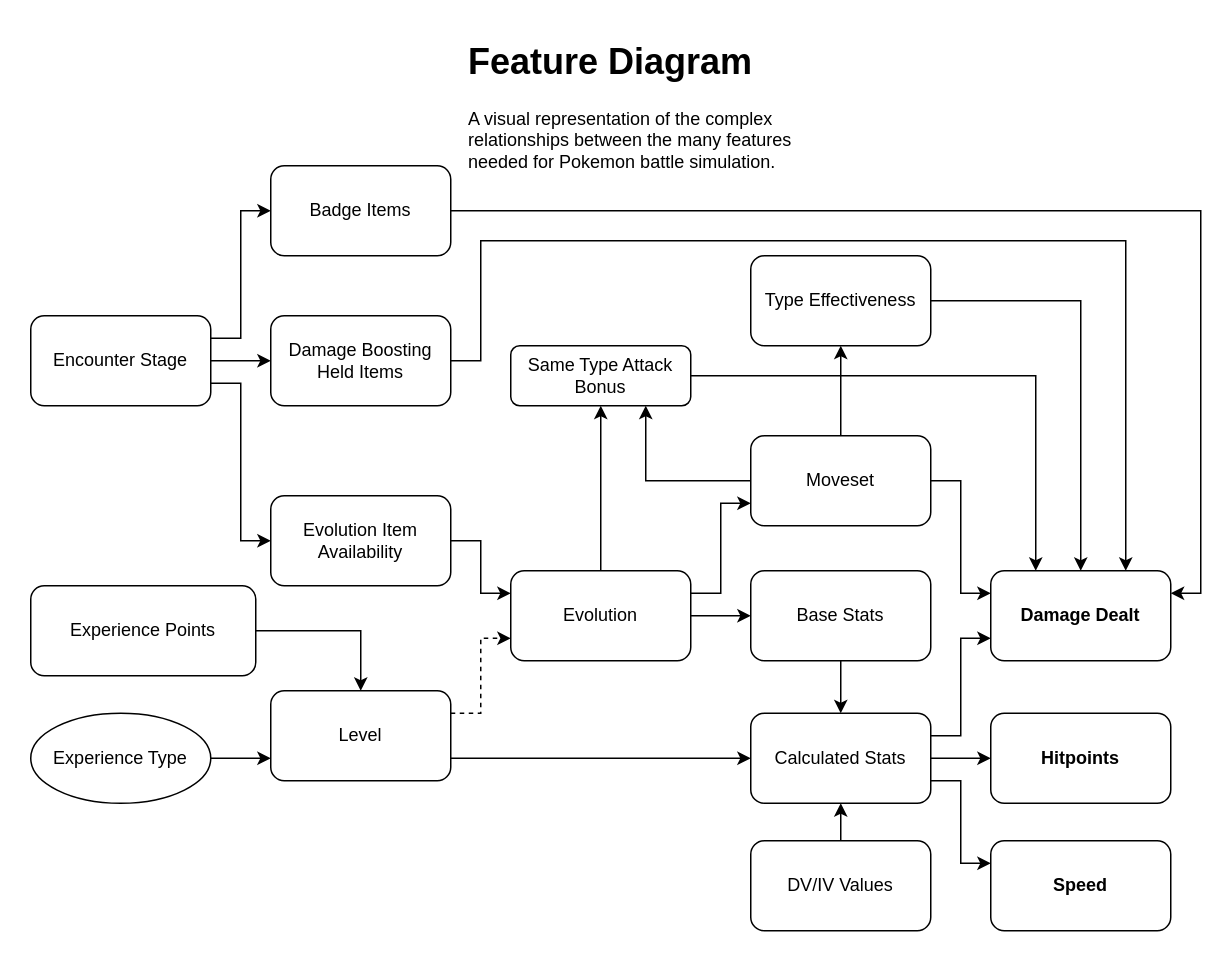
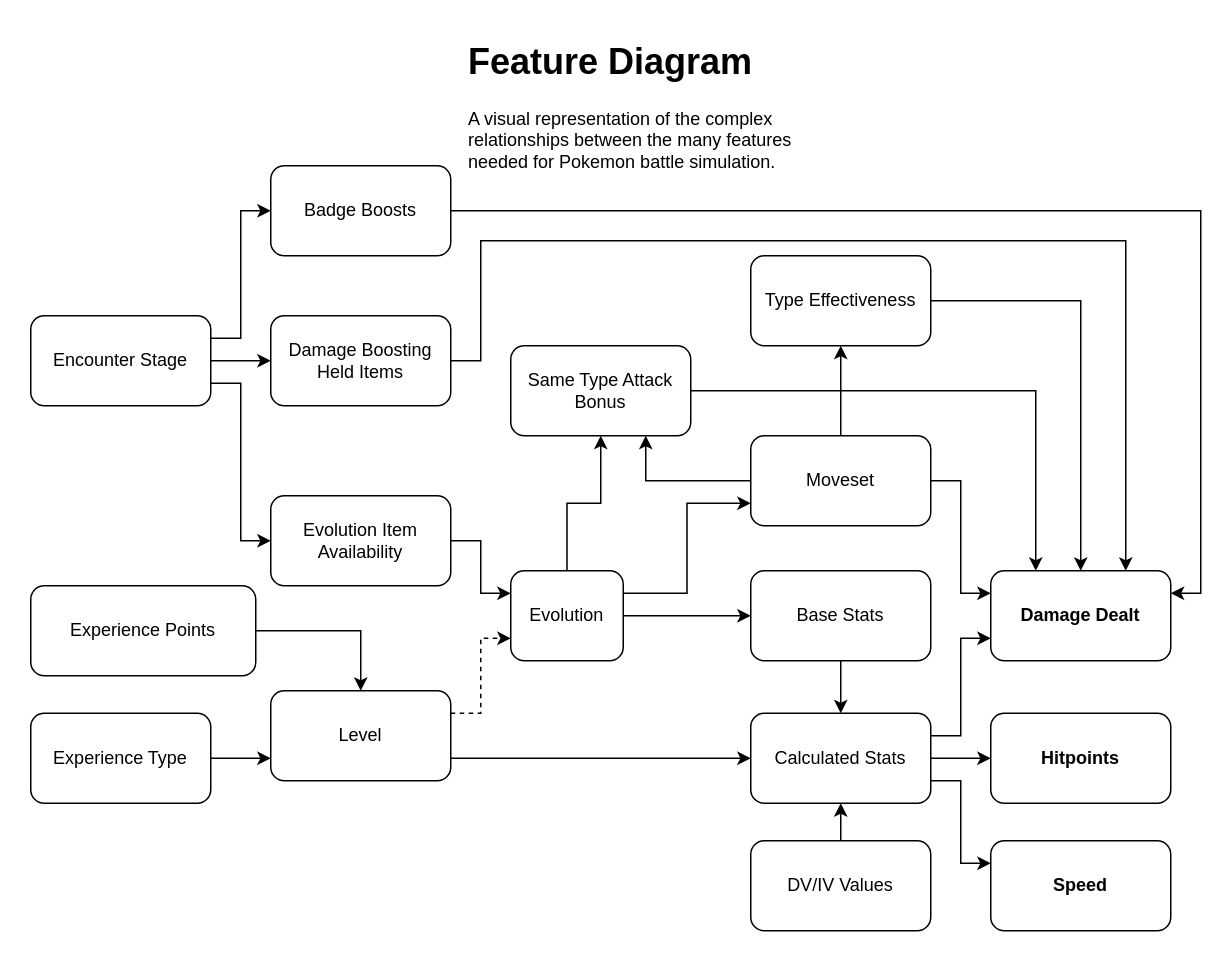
  <mxCell id="0" />
  <mxCell id="1" parent="0" />
  <mxCell id="2" value="&lt;b&gt;Hitpoints&lt;/b&gt;" style="rounded=1;whiteSpace=wrap;html=1;" vertex="1" parent="1"><mxGeometry x="660" y="475" width="120" height="60" as="geometry" /></mxCell>
  <mxCell id="3" value="&lt;b&gt;Speed&lt;/b&gt;" style="rounded=1;whiteSpace=wrap;html=1;" vertex="1" parent="1"><mxGeometry x="660" y="560" width="120" height="60" as="geometry" /></mxCell>
  <mxCell id="4" style="edgeStyle=orthogonalEdgeStyle;rounded=0;orthogonalLoop=1;jettySize=auto;html=1;exitX=1;exitY=0.5;exitDx=0;exitDy=0;entryX=0;entryY=0.5;entryDx=0;entryDy=0;" edge="1" parent="1" source="7" target="2"><mxGeometry relative="1" as="geometry" /></mxCell>
  <mxCell id="5" style="edgeStyle=orthogonalEdgeStyle;rounded=0;orthogonalLoop=1;jettySize=auto;html=1;exitX=1;exitY=0.75;exitDx=0;exitDy=0;entryX=0;entryY=0.25;entryDx=0;entryDy=0;" edge="1" parent="1" source="7" target="3"><mxGeometry relative="1" as="geometry" /></mxCell>
  <mxCell id="6" style="edgeStyle=orthogonalEdgeStyle;rounded=0;orthogonalLoop=1;jettySize=auto;html=1;exitX=1;exitY=0.25;exitDx=0;exitDy=0;entryX=0;entryY=0.75;entryDx=0;entryDy=0;" edge="1" parent="1" source="7" target="25"><mxGeometry relative="1" as="geometry" /></mxCell>
  <mxCell id="7" value="Calculated Stats" style="rounded=1;whiteSpace=wrap;html=1;" vertex="1" parent="1"><mxGeometry x="500" y="475" width="120" height="60" as="geometry" /></mxCell>
  <mxCell id="8" style="edgeStyle=orthogonalEdgeStyle;rounded=0;orthogonalLoop=1;jettySize=auto;html=1;exitX=0.5;exitY=0;exitDx=0;exitDy=0;entryX=0.5;entryY=1;entryDx=0;entryDy=0;" edge="1" parent="1" source="11" target="33"><mxGeometry relative="1" as="geometry" /></mxCell>
  <mxCell id="9" style="edgeStyle=orthogonalEdgeStyle;rounded=0;orthogonalLoop=1;jettySize=auto;html=1;exitX=1;exitY=0.25;exitDx=0;exitDy=0;entryX=0;entryY=0.75;entryDx=0;entryDy=0;" edge="1" parent="1" source="11" target="29"><mxGeometry relative="1" as="geometry" /></mxCell>
  <mxCell id="10" style="edgeStyle=orthogonalEdgeStyle;rounded=0;orthogonalLoop=1;jettySize=auto;html=1;exitX=1;exitY=0.5;exitDx=0;exitDy=0;entryX=0;entryY=0.5;entryDx=0;entryDy=0;" edge="1" parent="1" source="11" target="39"><mxGeometry relative="1" as="geometry" /></mxCell>
- <mxCell id="11" value="Evolution" style="rounded=1;whiteSpace=wrap;html=1;" vertex="1" parent="1"><mxGeometry x="340" y="380" width="120" height="60" as="geometry" /></mxCell>
+ <mxCell id="11" value="Evolution" style="rounded=1;whiteSpace=wrap;html=1;" vertex="1" parent="1"><mxGeometry x="340" y="380" width="75" height="60" as="geometry" /></mxCell>
  <mxCell id="12" style="edgeStyle=orthogonalEdgeStyle;rounded=0;orthogonalLoop=1;jettySize=auto;html=1;exitX=1;exitY=0.5;exitDx=0;exitDy=0;entryX=0;entryY=0.25;entryDx=0;entryDy=0;" edge="1" parent="1" source="13" target="11"><mxGeometry relative="1" as="geometry" /></mxCell>
  <mxCell id="13" value="Evolution Item Availability" style="rounded=1;whiteSpace=wrap;html=1;" vertex="1" parent="1"><mxGeometry x="180" y="330" width="120" height="60" as="geometry" /></mxCell>
  <mxCell id="14" style="edgeStyle=orthogonalEdgeStyle;rounded=0;orthogonalLoop=1;jettySize=auto;html=1;exitX=1;exitY=0.25;exitDx=0;exitDy=0;entryX=0;entryY=0.75;entryDx=0;entryDy=0;dashed=1;" edge="1" parent="1" source="16" target="11"><mxGeometry relative="1" as="geometry" /></mxCell>
  <mxCell id="15" style="edgeStyle=orthogonalEdgeStyle;rounded=0;orthogonalLoop=1;jettySize=auto;html=1;exitX=1;exitY=0.75;exitDx=0;exitDy=0;entryX=0;entryY=0.5;entryDx=0;entryDy=0;" edge="1" parent="1" source="16" target="7"><mxGeometry relative="1" as="geometry" /></mxCell>
  <mxCell id="16" value="Level" style="rounded=1;whiteSpace=wrap;html=1;" vertex="1" parent="1"><mxGeometry x="180" y="460" width="120" height="60" as="geometry" /></mxCell>
  <mxCell id="17" style="edgeStyle=orthogonalEdgeStyle;rounded=0;orthogonalLoop=1;jettySize=auto;html=1;exitX=1;exitY=0.75;exitDx=0;exitDy=0;entryX=0;entryY=0.5;entryDx=0;entryDy=0;" edge="1" parent="1" source="20" target="13"><mxGeometry relative="1" as="geometry" /></mxCell>
  <mxCell id="18" style="edgeStyle=orthogonalEdgeStyle;rounded=0;orthogonalLoop=1;jettySize=auto;html=1;exitX=1;exitY=0.5;exitDx=0;exitDy=0;entryX=0;entryY=0.5;entryDx=0;entryDy=0;" edge="1" parent="1" source="20" target="35"><mxGeometry relative="1" as="geometry" /></mxCell>
  <mxCell id="19" style="edgeStyle=orthogonalEdgeStyle;rounded=0;orthogonalLoop=1;jettySize=auto;html=1;exitX=1;exitY=0.25;exitDx=0;exitDy=0;entryX=0;entryY=0.5;entryDx=0;entryDy=0;" edge="1" parent="1" source="20" target="37"><mxGeometry relative="1" as="geometry" /></mxCell>
  <mxCell id="20" value="Encounter Stage" style="rounded=1;whiteSpace=wrap;html=1;" vertex="1" parent="1"><mxGeometry x="20" y="210" width="120" height="60" as="geometry" /></mxCell>
  <mxCell id="21" style="edgeStyle=orthogonalEdgeStyle;rounded=0;orthogonalLoop=1;jettySize=auto;html=1;exitX=1;exitY=0.5;exitDx=0;exitDy=0;entryX=0.5;entryY=0;entryDx=0;entryDy=0;" edge="1" parent="1" source="22" target="16"><mxGeometry relative="1" as="geometry" /></mxCell>
  <mxCell id="22" value="Experience Points" style="rounded=1;whiteSpace=wrap;html=1;" vertex="1" parent="1"><mxGeometry x="20" y="390" width="150" height="60" as="geometry" /></mxCell>
  <mxCell id="23" style="edgeStyle=orthogonalEdgeStyle;rounded=0;orthogonalLoop=1;jettySize=auto;html=1;exitX=1;exitY=0.5;exitDx=0;exitDy=0;entryX=0;entryY=0.75;entryDx=0;entryDy=0;" edge="1" parent="1" source="24" target="16"><mxGeometry relative="1" as="geometry" /></mxCell>
- <mxCell id="24" value="Experience Type" style="ellipse;whiteSpace=wrap;html=1;" vertex="1" parent="1"><mxGeometry x="20" y="475" width="120" height="60" as="geometry" /></mxCell>
+ <mxCell id="24" value="Experience Type" style="rounded=1;whiteSpace=wrap;html=1;" vertex="1" parent="1"><mxGeometry x="20" y="475" width="120" height="60" as="geometry" /></mxCell>
  <mxCell id="25" value="&lt;b&gt;Damage Dealt&lt;/b&gt;" style="rounded=1;whiteSpace=wrap;html=1;glass=0;shadow=0;" vertex="1" parent="1"><mxGeometry x="660" y="380" width="120" height="60" as="geometry" /></mxCell>
  <mxCell id="26" style="edgeStyle=orthogonalEdgeStyle;rounded=0;orthogonalLoop=1;jettySize=auto;html=1;exitX=1;exitY=0.5;exitDx=0;exitDy=0;entryX=0;entryY=0.25;entryDx=0;entryDy=0;" edge="1" parent="1" source="29" target="25"><mxGeometry relative="1" as="geometry" /></mxCell>
  <mxCell id="27" style="edgeStyle=orthogonalEdgeStyle;rounded=0;orthogonalLoop=1;jettySize=auto;html=1;exitX=0.5;exitY=0;exitDx=0;exitDy=0;entryX=0.5;entryY=1;entryDx=0;entryDy=0;" edge="1" parent="1" source="29" target="31"><mxGeometry relative="1" as="geometry" /></mxCell>
  <mxCell id="28" style="edgeStyle=orthogonalEdgeStyle;rounded=0;orthogonalLoop=1;jettySize=auto;html=1;exitX=0;exitY=0.5;exitDx=0;exitDy=0;entryX=0.75;entryY=1;entryDx=0;entryDy=0;" edge="1" parent="1" source="29" target="33"><mxGeometry relative="1" as="geometry" /></mxCell>
  <mxCell id="29" value="Moveset" style="rounded=1;whiteSpace=wrap;html=1;" vertex="1" parent="1"><mxGeometry x="500" y="290" width="120" height="60" as="geometry" /></mxCell>
  <mxCell id="30" style="edgeStyle=orthogonalEdgeStyle;rounded=0;orthogonalLoop=1;jettySize=auto;html=1;exitX=1;exitY=0.5;exitDx=0;exitDy=0;entryX=0.5;entryY=0;entryDx=0;entryDy=0;" edge="1" parent="1" source="31" target="25"><mxGeometry relative="1" as="geometry" /></mxCell>
  <mxCell id="31" value="Type Effectiveness" style="rounded=1;whiteSpace=wrap;html=1;" vertex="1" parent="1"><mxGeometry x="500" y="170" width="120" height="60" as="geometry" /></mxCell>
  <mxCell id="32" style="edgeStyle=orthogonalEdgeStyle;rounded=0;orthogonalLoop=1;jettySize=auto;html=1;exitX=1;exitY=0.5;exitDx=0;exitDy=0;entryX=0.25;entryY=0;entryDx=0;entryDy=0;" edge="1" parent="1" source="33" target="25"><mxGeometry relative="1" as="geometry" /></mxCell>
- <mxCell id="33" value="Same Type Attack Bonus" style="rounded=1;whiteSpace=wrap;html=1;" vertex="1" parent="1"><mxGeometry x="340" y="230" width="120" height="40" as="geometry" /></mxCell>
+ <mxCell id="33" value="Same Type Attack Bonus" style="rounded=1;whiteSpace=wrap;html=1;" vertex="1" parent="1"><mxGeometry x="340" y="230" width="120" height="60" as="geometry" /></mxCell>
  <mxCell id="34" style="edgeStyle=orthogonalEdgeStyle;rounded=0;orthogonalLoop=1;jettySize=auto;html=1;exitX=1;exitY=0.5;exitDx=0;exitDy=0;entryX=0.75;entryY=0;entryDx=0;entryDy=0;" edge="1" parent="1" source="35" target="25"><mxGeometry relative="1" as="geometry"><Array as="points"><mxPoint x="320" y="240" /><mxPoint x="320" y="160" /><mxPoint x="750" y="160" /></Array></mxGeometry></mxCell>
  <mxCell id="35" value="Damage Boosting Held Items" style="rounded=1;whiteSpace=wrap;html=1;" vertex="1" parent="1"><mxGeometry x="180" y="210" width="120" height="60" as="geometry" /></mxCell>
  <mxCell id="36" style="edgeStyle=orthogonalEdgeStyle;rounded=0;orthogonalLoop=1;jettySize=auto;html=1;exitX=1;exitY=0.5;exitDx=0;exitDy=0;entryX=1;entryY=0.25;entryDx=0;entryDy=0;" edge="1" parent="1" source="37" target="25"><mxGeometry relative="1" as="geometry" /></mxCell>
- <mxCell id="37" value="Badge Items" style="rounded=1;whiteSpace=wrap;html=1;" vertex="1" parent="1"><mxGeometry x="180" y="110" width="120" height="60" as="geometry" /></mxCell>
+ <mxCell id="37" value="Badge Boosts" style="rounded=1;whiteSpace=wrap;html=1;" vertex="1" parent="1"><mxGeometry x="180" y="110" width="120" height="60" as="geometry" /></mxCell>
  <mxCell id="38" style="edgeStyle=orthogonalEdgeStyle;rounded=0;orthogonalLoop=1;jettySize=auto;html=1;exitX=0.5;exitY=1;exitDx=0;exitDy=0;entryX=0.5;entryY=0;entryDx=0;entryDy=0;" edge="1" parent="1" source="39" target="7"><mxGeometry relative="1" as="geometry" /></mxCell>
  <mxCell id="39" value="Base Stats" style="rounded=1;whiteSpace=wrap;html=1;" vertex="1" parent="1"><mxGeometry x="500" y="380" width="120" height="60" as="geometry" /></mxCell>
  <mxCell id="40" style="edgeStyle=orthogonalEdgeStyle;rounded=0;orthogonalLoop=1;jettySize=auto;html=1;exitX=0.5;exitY=0;exitDx=0;exitDy=0;entryX=0.5;entryY=1;entryDx=0;entryDy=0;" edge="1" parent="1" source="41" target="7"><mxGeometry relative="1" as="geometry" /></mxCell>
  <mxCell id="41" value="DV/IV Values" style="rounded=1;whiteSpace=wrap;html=1;" vertex="1" parent="1"><mxGeometry x="500" y="560" width="120" height="60" as="geometry" /></mxCell>
  <mxCell id="42" value="&lt;h1 style=&quot;margin-top: 0px;&quot;&gt;Feature Diagram&lt;/h1&gt;&lt;p&gt;A visual representation of the complex relationships between the many features needed for Pokemon battle simulation.&lt;/p&gt;" style="text;html=1;whiteSpace=wrap;overflow=hidden;rounded=0;" vertex="1" parent="1"><mxGeometry x="310" y="20" width="220" height="100" as="geometry" /></mxCell>
